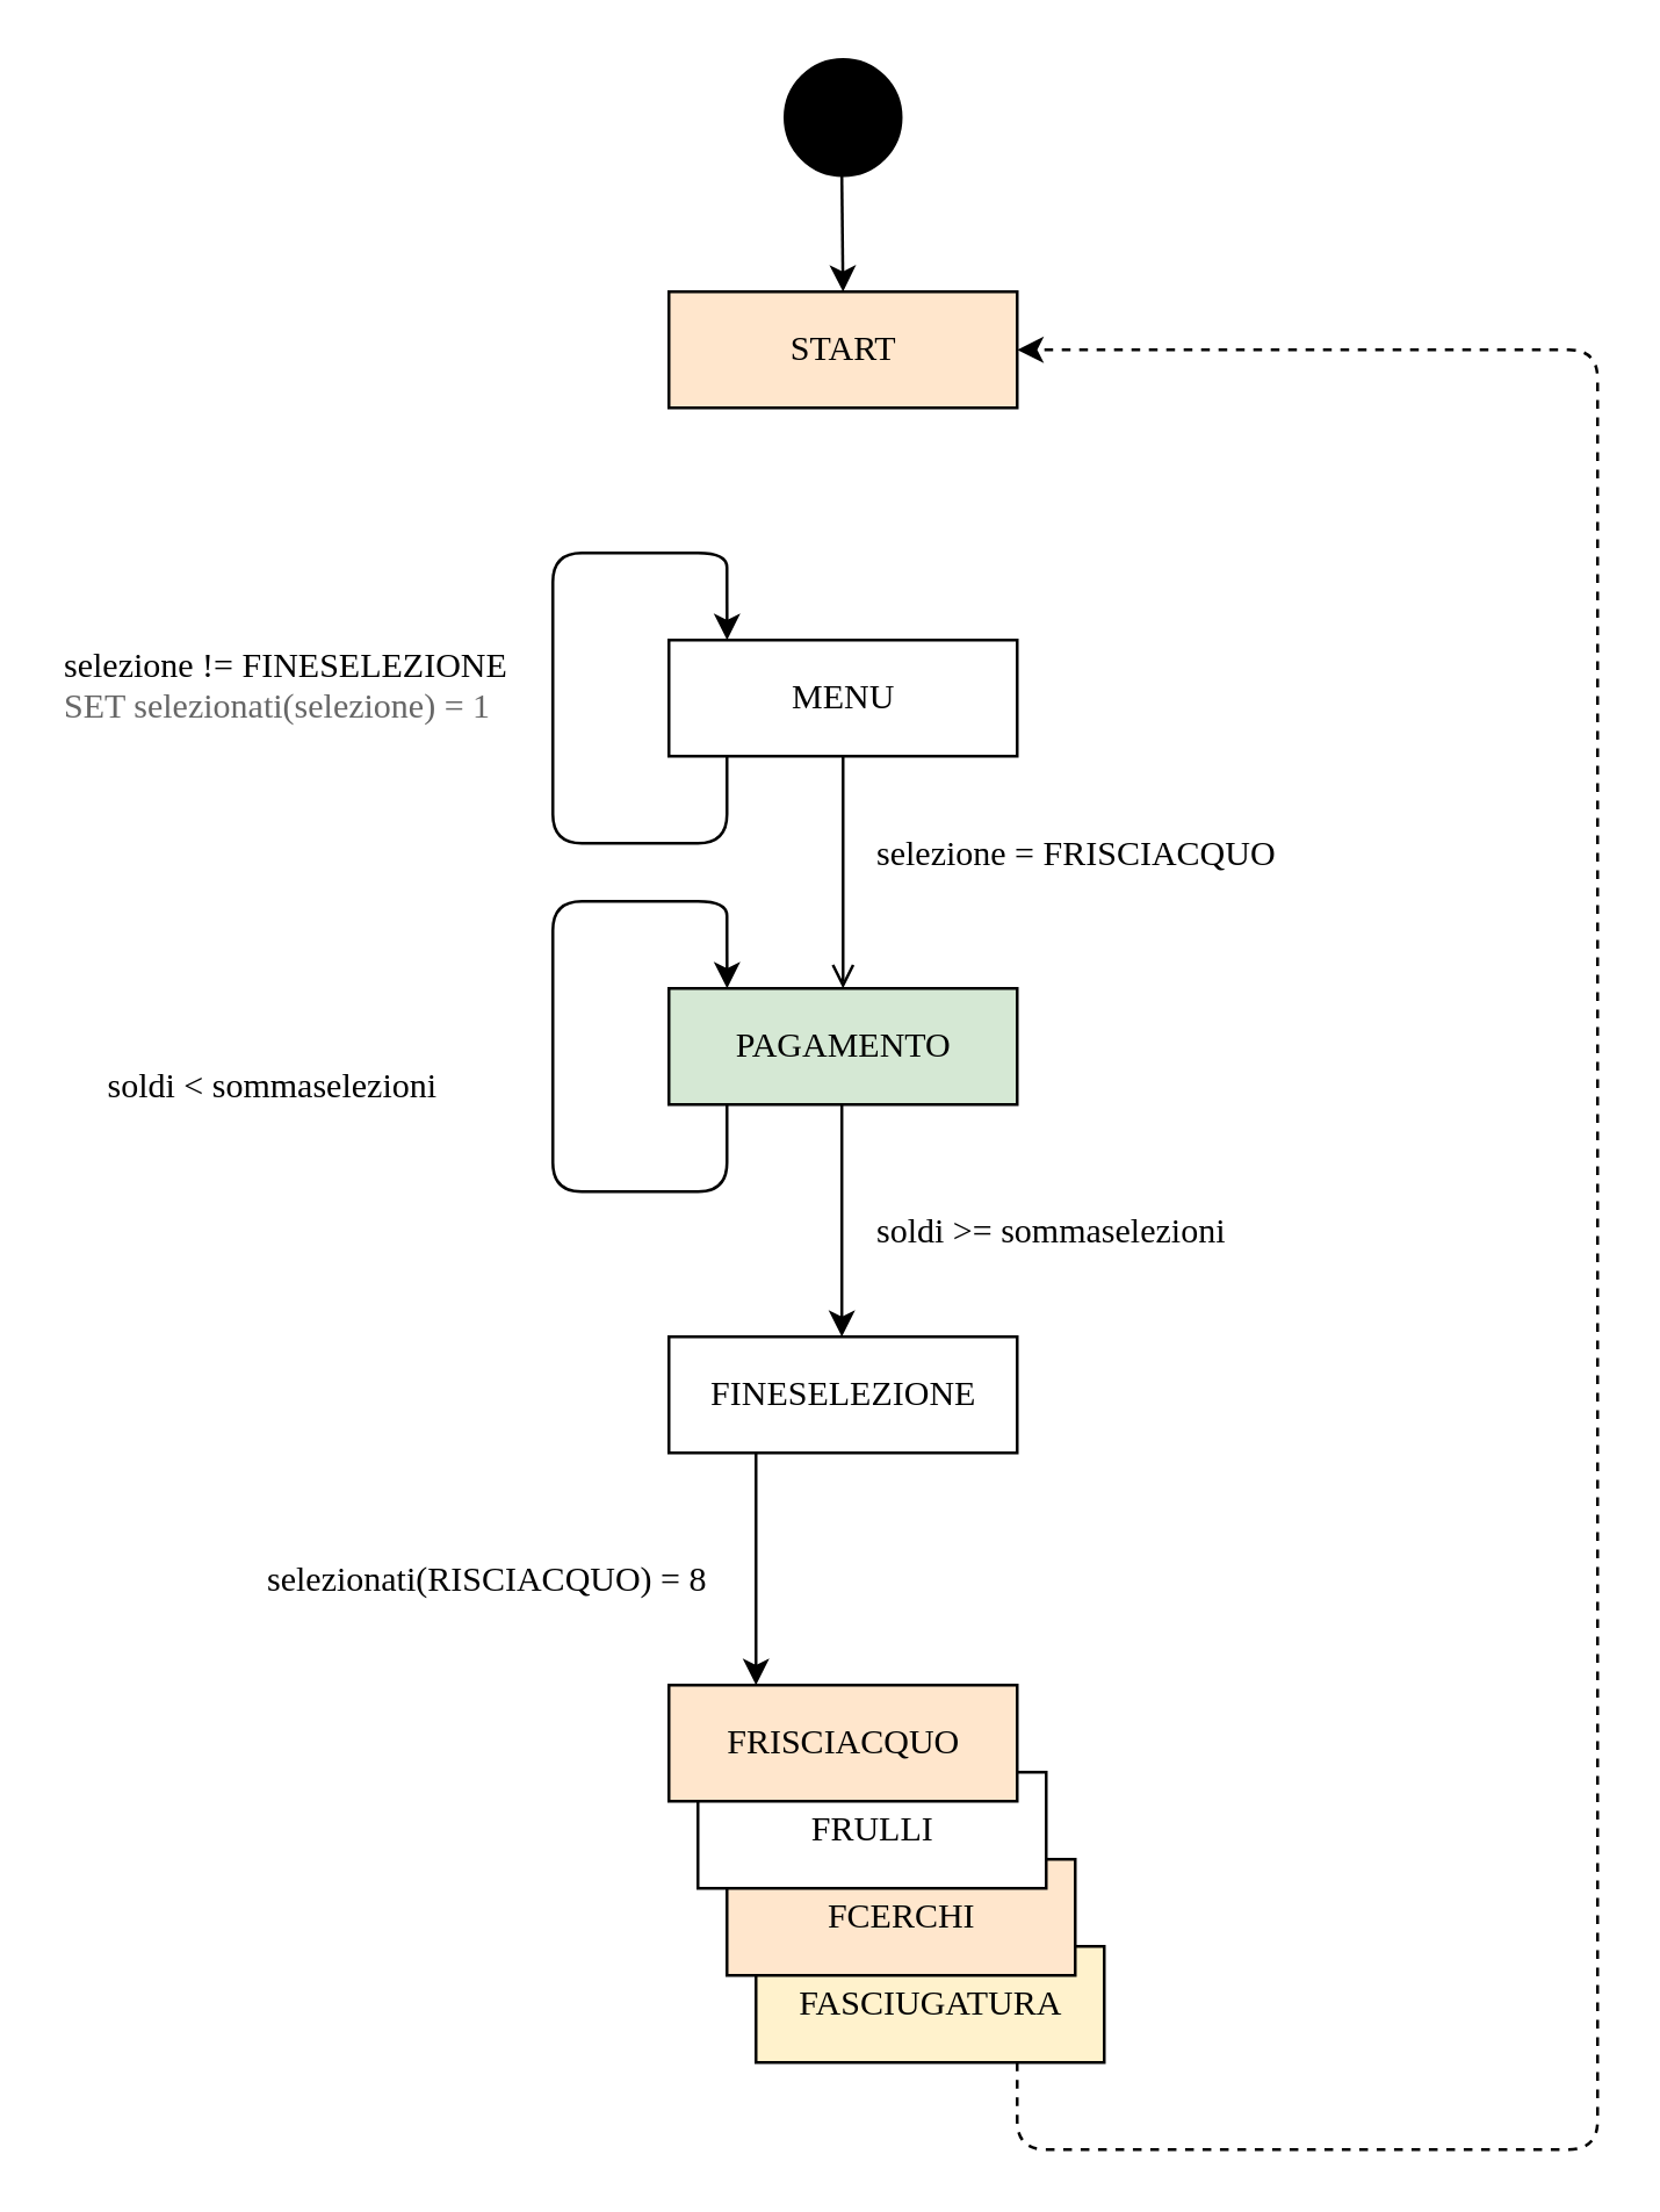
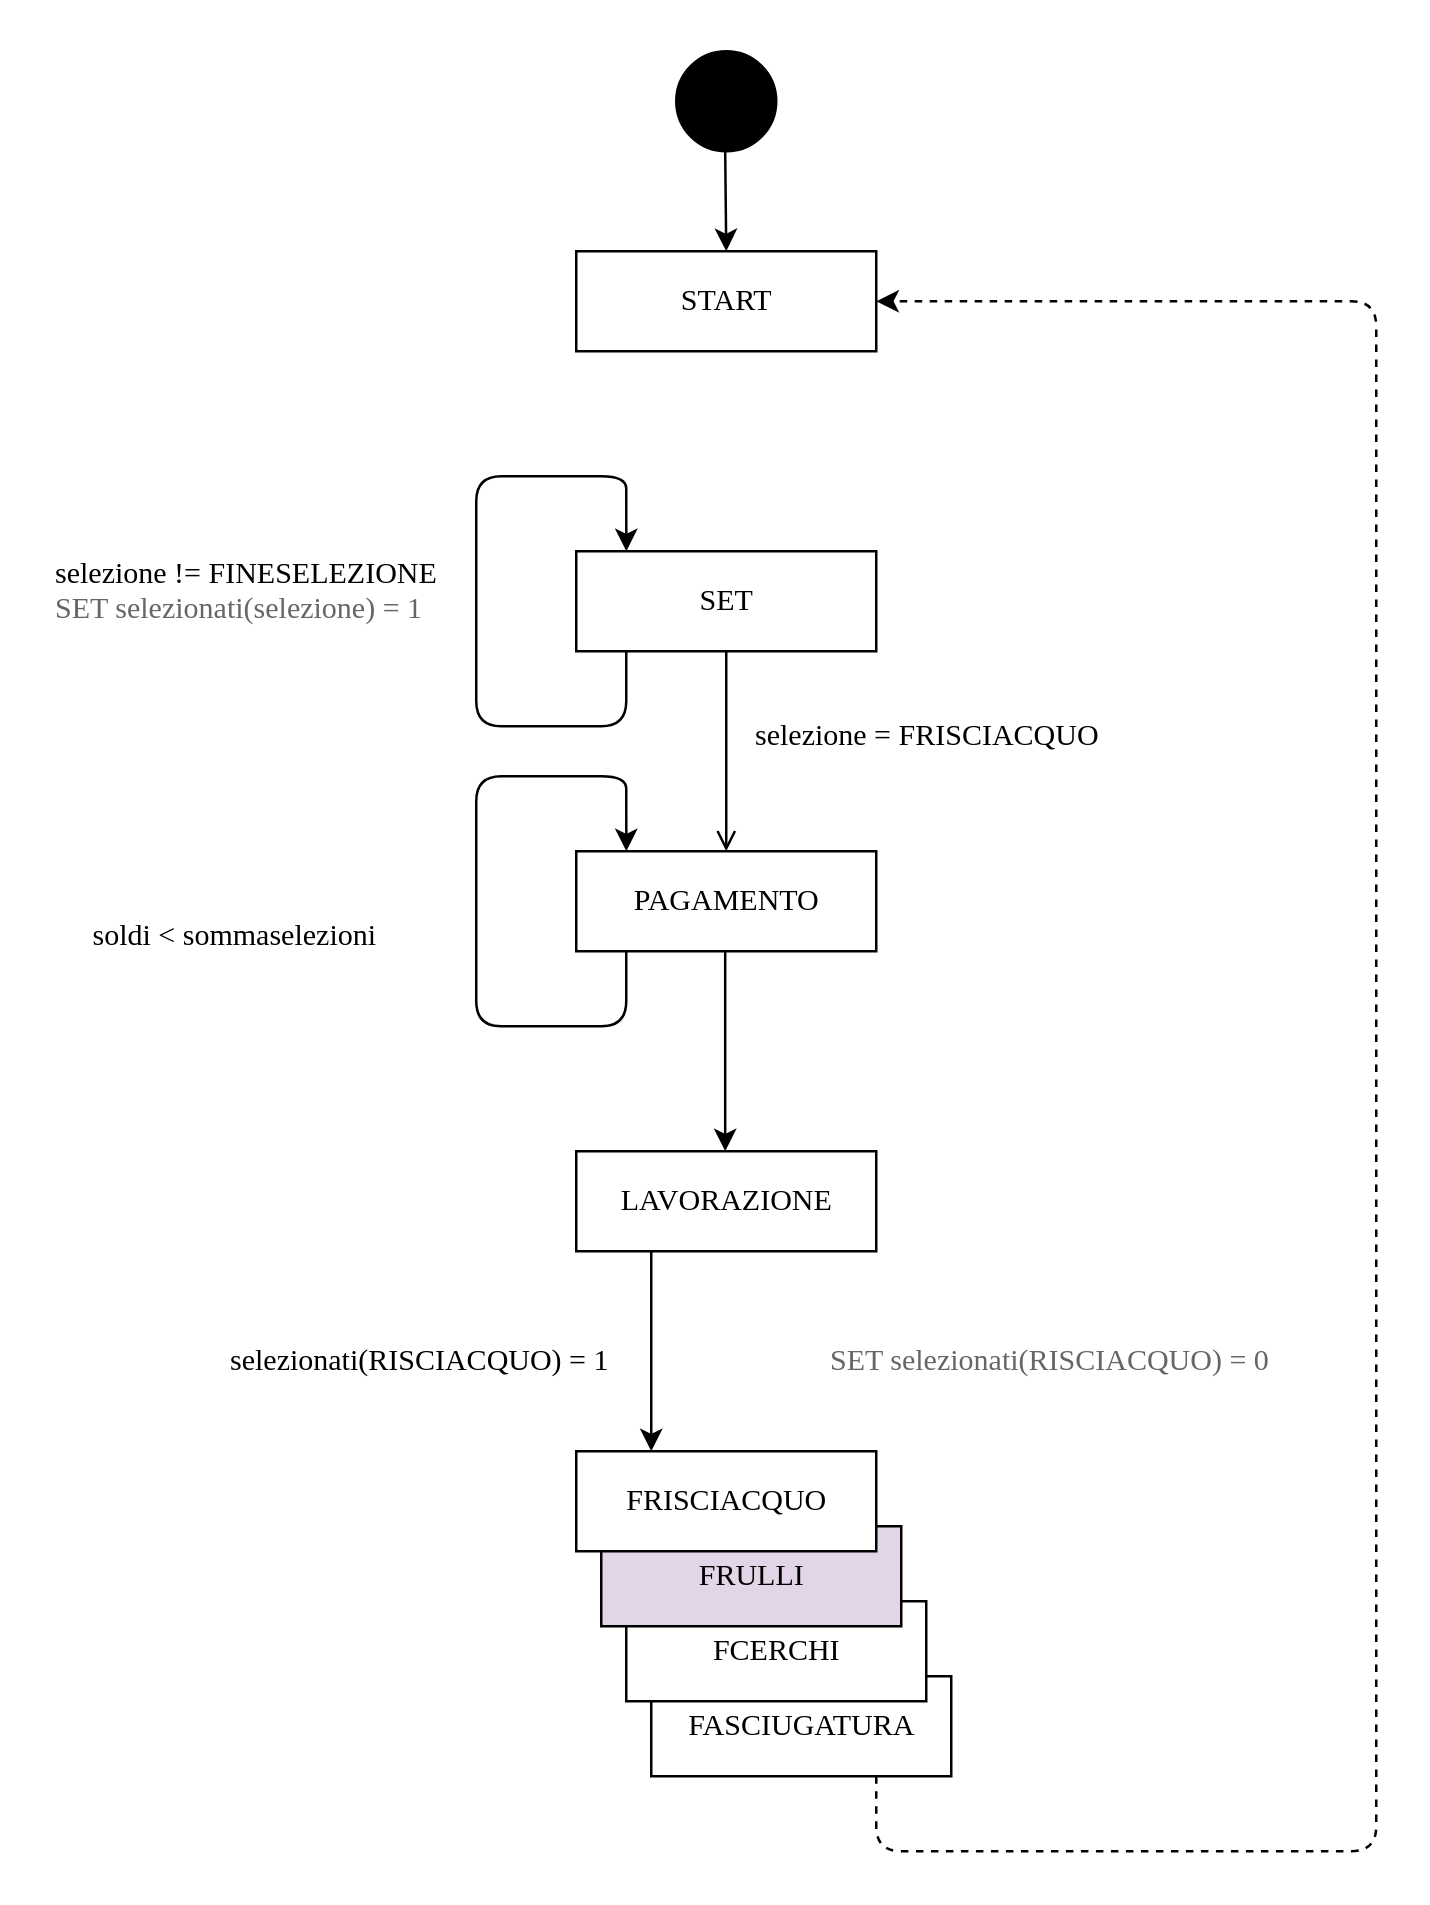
  <mxCell id="0" />
  <mxCell id="1" parent="0" />
  <mxCell id="2" value="" style="ellipse;whiteSpace=wrap;html=1;rounded=0;shadow=0;comic=0;labelBackgroundColor=none;strokeWidth=1;fillColor=#000000;fontFamily=Verdana;fontSize=12;align=center;" vertex="1" parent="1"><mxGeometry x="270" y="20" width="40" height="40" as="geometry" /></mxCell>
- <mxCell id="3" value="START" style="html=1;fontFamily=Tahoma;fillColor=#ffe6cc;" vertex="1" parent="1"><mxGeometry x="230" y="100" width="120" height="40" as="geometry" /></mxCell>
- <mxCell id="4" value="MENU" style="html=1;fontFamily=Tahoma;" vertex="1" parent="1"><mxGeometry x="230" y="220" width="120" height="40" as="geometry" /></mxCell>
- <mxCell id="5" value="PAGAMENTO" style="html=1;fontFamily=Tahoma;fillColor=#d5e8d4;" vertex="1" parent="1"><mxGeometry x="230" y="340" width="120" height="40" as="geometry" /></mxCell>
+ <mxCell id="3" value="START" style="html=1;fontFamily=Tahoma;" vertex="1" parent="1"><mxGeometry x="230" y="100" width="120" height="40" as="geometry" /></mxCell>
+ <mxCell id="4" value="SET" style="html=1;fontFamily=Tahoma;" vertex="1" parent="1"><mxGeometry x="230" y="220" width="120" height="40" as="geometry" /></mxCell>
+ <mxCell id="5" value="PAGAMENTO" style="html=1;fontFamily=Tahoma;" vertex="1" parent="1"><mxGeometry x="230" y="340" width="120" height="40" as="geometry" /></mxCell>
  <mxCell id="6" style="edgeStyle=orthogonalEdgeStyle;rounded=0;orthogonalLoop=1;jettySize=auto;html=1;exitX=0.25;exitY=1;exitDx=0;exitDy=0;fontFamily=Tahoma;" edge="1" parent="1" source="7"><mxGeometry relative="1" as="geometry"><mxPoint x="260" y="580" as="targetPoint" /></mxGeometry></mxCell>
- <mxCell id="7" value="FINESELEZIONE" style="html=1;fontFamily=Tahoma;" vertex="1" parent="1"><mxGeometry x="230" y="460" width="120" height="40" as="geometry" /></mxCell>
+ <mxCell id="7" value="LAVORAZIONE" style="html=1;fontFamily=Tahoma;" vertex="1" parent="1"><mxGeometry x="230" y="460" width="120" height="40" as="geometry" /></mxCell>
  <mxCell id="8" value="" style="endArrow=open;html=1;entryX=0.5;entryY=0;entryDx=0;entryDy=0;exitX=0.5;exitY=1;exitDx=0;exitDy=0;" edge="1" parent="1" source="4" target="5"><mxGeometry width="50" height="50" relative="1" as="geometry"><mxPoint x="300" y="190" as="sourcePoint" /><mxPoint x="300" y="230" as="targetPoint" /></mxGeometry></mxCell>
  <mxCell id="9" value="" style="endArrow=classic;html=1;entryX=0.167;entryY=0;entryDx=0;entryDy=0;exitX=0.5;exitY=1;exitDx=0;exitDy=0;entryPerimeter=0;" edge="1" parent="1" target="4"><mxGeometry width="50" height="50" relative="1" as="geometry"><mxPoint x="250" y="260" as="sourcePoint" /><mxPoint x="250" y="300" as="targetPoint" /><Array as="points"><mxPoint x="250" y="290" /><mxPoint x="190" y="290" /><mxPoint x="190" y="190" /><mxPoint x="220" y="190" /><mxPoint x="250" y="190" /><mxPoint x="250" y="200" /></Array></mxGeometry></mxCell>
  <mxCell id="10" value="&lt;div&gt;&lt;font&gt;selezione != FINESELEZIONE&lt;/font&gt;&lt;/div&gt;&lt;div&gt;&lt;font color=&quot;#666666&quot;&gt;SET selezionati(selezione) = 1&lt;/font&gt;&lt;/div&gt;" style="text;html=1;fontFamily=Tahoma;" vertex="1" parent="1"><mxGeometry x="20" y="215" width="200" height="45" as="geometry" /></mxCell>
  <mxCell id="11" value="&lt;font&gt;selezione = FRISCIACQUO&lt;/font&gt;" style="text;html=1;fontFamily=Tahoma;" vertex="1" parent="1"><mxGeometry x="300" y="280" width="180" height="30" as="geometry" /></mxCell>
  <mxCell id="12" value="" style="endArrow=classic;html=1;entryX=0.5;entryY=0;entryDx=0;entryDy=0;exitX=0.5;exitY=1;exitDx=0;exitDy=0;" edge="1" parent="1"><mxGeometry width="50" height="50" relative="1" as="geometry"><mxPoint x="289.58" y="380" as="sourcePoint" /><mxPoint x="289.58" y="460" as="targetPoint" /></mxGeometry></mxCell>
- <mxCell id="13" value="&lt;font&gt;soldi &amp;gt;= sommaselezioni&lt;/font&gt;" style="text;html=1;fontFamily=Tahoma;" vertex="1" parent="1"><mxGeometry x="300" y="410" width="180" height="30" as="geometry" /></mxCell>
  <mxCell id="14" value="" style="endArrow=classic;html=1;entryX=0.167;entryY=0;entryDx=0;entryDy=0;exitX=0.5;exitY=1;exitDx=0;exitDy=0;entryPerimeter=0;" edge="1" parent="1"><mxGeometry width="50" height="50" relative="1" as="geometry"><mxPoint x="250" y="380" as="sourcePoint" /><mxPoint x="250.04" y="340" as="targetPoint" /><Array as="points"><mxPoint x="250" y="410" /><mxPoint x="190" y="410" /><mxPoint x="190" y="310" /><mxPoint x="220" y="310" /><mxPoint x="250" y="310" /><mxPoint x="250" y="320" /></Array></mxGeometry></mxCell>
  <mxCell id="15" value="&lt;font&gt;soldi &amp;lt; sommaselezioni&lt;/font&gt;" style="text;html=1;fontFamily=Tahoma;" vertex="1" parent="1"><mxGeometry x="35" y="360" width="180" height="30" as="geometry" /></mxCell>
- <mxCell id="16" value="FASCIUGATURA" style="html=1;fontFamily=Tahoma;fillColor=#fff2cc;" vertex="1" parent="1"><mxGeometry x="260" y="670" width="120" height="40" as="geometry" /></mxCell>
- <mxCell id="17" value="FCERCHI" style="html=1;fontFamily=Tahoma;fillColor=#ffe6cc;" vertex="1" parent="1"><mxGeometry x="250" y="640" width="120" height="40" as="geometry" /></mxCell>
- <mxCell id="18" value="selezionati(RISCIACQUO) = 8" style="text;html=1;fontFamily=Tahoma;" vertex="1" parent="1"><mxGeometry x="90" y="530" width="180" height="30" as="geometry" /></mxCell>
- <mxCell id="20" value="FRULLI" style="html=1;fontFamily=Tahoma;" vertex="1" parent="1"><mxGeometry x="240" y="610" width="120" height="40" as="geometry" /></mxCell>
- <mxCell id="21" value="FRISCIACQUO" style="html=1;fontFamily=Tahoma;fillColor=#ffe6cc;" vertex="1" parent="1"><mxGeometry x="230" y="580" width="120" height="40" as="geometry" /></mxCell>
+ <mxCell id="16" value="FASCIUGATURA" style="html=1;fontFamily=Tahoma;" vertex="1" parent="1"><mxGeometry x="260" y="670" width="120" height="40" as="geometry" /></mxCell>
+ <mxCell id="17" value="FCERCHI" style="html=1;fontFamily=Tahoma;" vertex="1" parent="1"><mxGeometry x="250" y="640" width="120" height="40" as="geometry" /></mxCell>
+ <mxCell id="18" value="selezionati(RISCIACQUO) = 1" style="text;html=1;fontFamily=Tahoma;" vertex="1" parent="1"><mxGeometry x="90" y="530" width="180" height="30" as="geometry" /></mxCell>
+ <mxCell id="19" value="SET selezionati(RISCIACQUO) = 0" style="text;html=1;fontFamily=Tahoma;fontColor=#666666;" vertex="1" parent="1"><mxGeometry x="330" y="530" width="190" height="30" as="geometry" /></mxCell>
+ <mxCell id="20" value="FRULLI" style="html=1;fontFamily=Tahoma;fillColor=#e1d5e7;" vertex="1" parent="1"><mxGeometry x="240" y="610" width="120" height="40" as="geometry" /></mxCell>
+ <mxCell id="21" value="FRISCIACQUO" style="html=1;fontFamily=Tahoma;" vertex="1" parent="1"><mxGeometry x="230" y="580" width="120" height="40" as="geometry" /></mxCell>
  <mxCell id="22" value="" style="endArrow=classic;html=1;exitX=0.75;exitY=1;exitDx=0;exitDy=0;entryX=1;entryY=0.5;entryDx=0;entryDy=0;dashed=1;" edge="1" parent="1" source="16" target="3"><mxGeometry width="50" height="50" relative="1" as="geometry"><mxPoint x="350" y="710" as="sourcePoint" /><mxPoint x="350" y="120" as="targetPoint" /><Array as="points"><mxPoint x="350" y="740" /><mxPoint x="550" y="740" /><mxPoint x="550" y="560" /><mxPoint x="550" y="120" /><mxPoint x="480" y="120" /></Array></mxGeometry></mxCell>
  <mxCell id="23" value="" style="endArrow=classic;html=1;exitX=0.5;exitY=1;exitDx=0;exitDy=0;" edge="1" parent="1"><mxGeometry width="50" height="50" relative="1" as="geometry"><mxPoint x="289.58" y="60" as="sourcePoint" /><mxPoint x="290" y="100" as="targetPoint" /></mxGeometry></mxCell>
